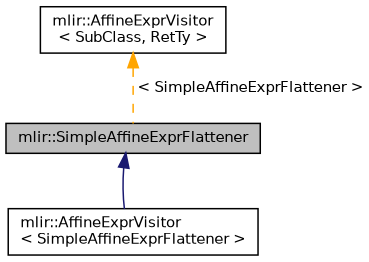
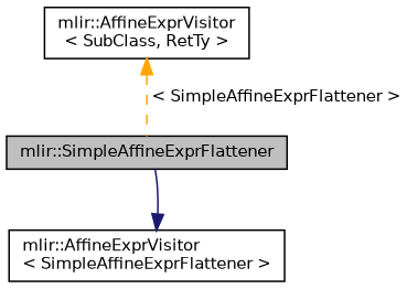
  digraph {
    node [color=black fontname=Helvetica fontsize=10 shape=record]
    edge [dir=back fontname=Helvetica fontsize=10 labelfontname=Helvetica labelfontsize=10]
    n1 [fillcolor=grey75 fontcolor=black height=0.2 label="mlir::SimpleAffineExprFlattener" style=filled width=0.4]
    n2 [height=0.2 label="mlir::AffineExprVisitor\l\< SimpleAffineExprFlattener \>" width=0.4]
    n3 [height=0.2 label="mlir::AffineExprVisitor\l\< SubClass, RetTy \>" width=0.4]
-   n1 -> n2 [color=midnightblue style=solid]
+   n2 -> n1 [color=midnightblue style=solid]
    n3 -> n1 [color=orange label=" \< SimpleAffineExprFlattener \>" style=dashed]
  }
